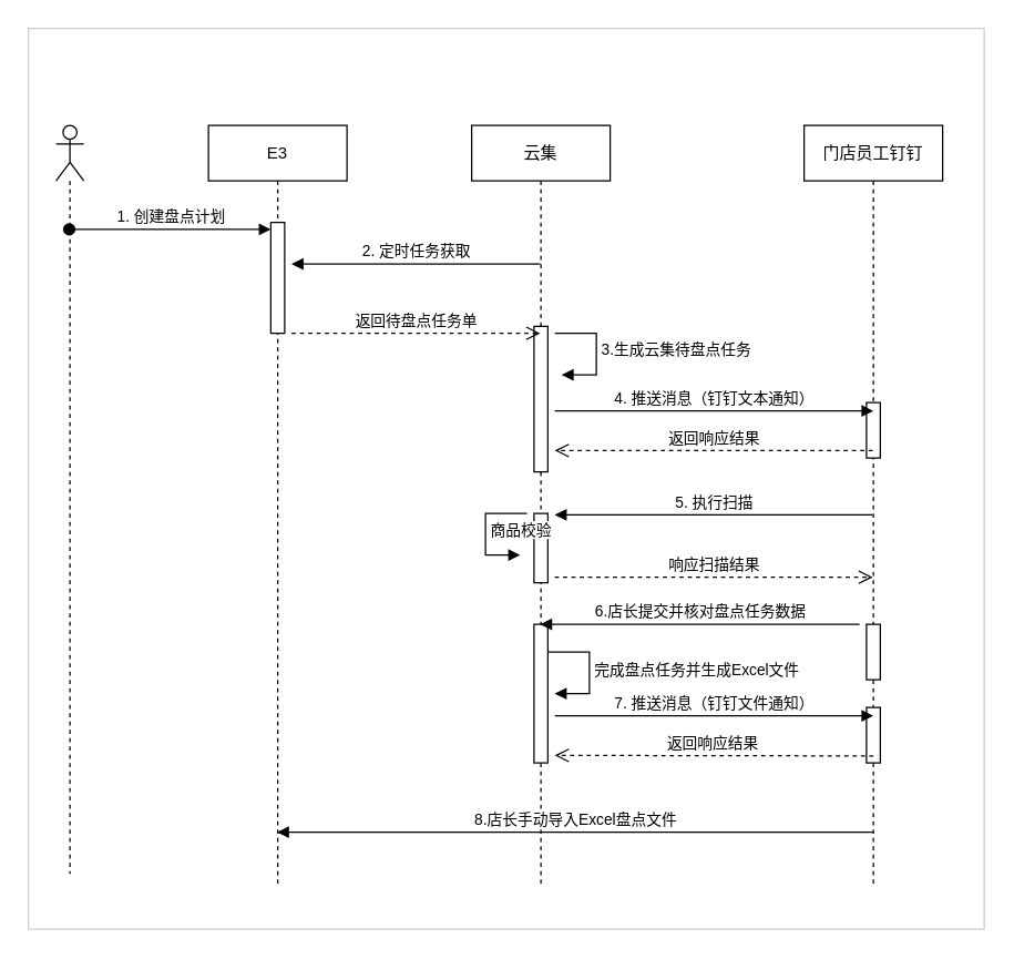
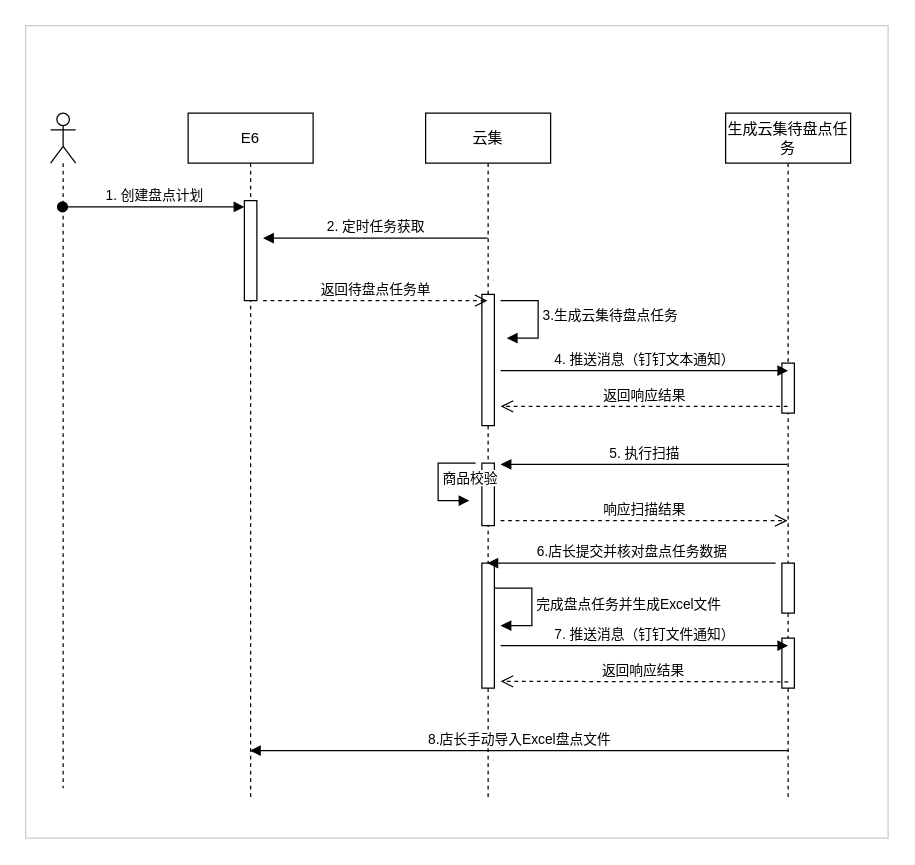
  <mxCell id="0" />
  <mxCell id="1" parent="0" />
  <mxCell id="2" value="" style="rounded=0;whiteSpace=wrap;html=1;strokeColor=#CCCCCC;" vertex="1" parent="1"><mxGeometry width="690" height="650" as="geometry" x="20" y="20" /></mxCell>
- <mxCell id="3" value="E3" style="shape=umlLifeline;perimeter=lifelinePerimeter;whiteSpace=wrap;html=1;container=1;dropTarget=0;collapsible=0;recursiveResize=0;outlineConnect=0;portConstraint=eastwest;newEdgeStyle={&quot;curved&quot;:0,&quot;rounded&quot;:0};" vertex="1" parent="1"><mxGeometry x="150" y="90" width="100" height="550" as="geometry" /></mxCell>
+ <mxCell id="3" value="E6" style="shape=umlLifeline;perimeter=lifelinePerimeter;whiteSpace=wrap;html=1;container=1;dropTarget=0;collapsible=0;recursiveResize=0;outlineConnect=0;portConstraint=eastwest;newEdgeStyle={&quot;curved&quot;:0,&quot;rounded&quot;:0};" vertex="1" parent="1"><mxGeometry x="150" y="90" width="100" height="550" as="geometry" /></mxCell>
  <mxCell id="4" value="" style="html=1;points=[[0,0,0,0,5],[0,1,0,0,-5],[1,0,0,0,5],[1,1,0,0,-5]];perimeter=orthogonalPerimeter;outlineConnect=0;targetShapes=umlLifeline;portConstraint=eastwest;newEdgeStyle={&quot;curved&quot;:0,&quot;rounded&quot;:0};" vertex="1" parent="3"><mxGeometry x="45" y="70" width="10" height="80" as="geometry" /></mxCell>
  <mxCell id="5" value="云集" style="shape=umlLifeline;perimeter=lifelinePerimeter;whiteSpace=wrap;html=1;container=1;dropTarget=0;collapsible=0;recursiveResize=0;outlineConnect=0;portConstraint=eastwest;newEdgeStyle={&quot;curved&quot;:0,&quot;rounded&quot;:0};" vertex="1" parent="1"><mxGeometry x="340" y="90" width="100" height="550" as="geometry" /></mxCell>
  <mxCell id="6" value="" style="html=1;points=[[0,0,0,0,5],[0,1,0,0,-5],[1,0,0,0,5],[1,1,0,0,-5]];perimeter=orthogonalPerimeter;outlineConnect=0;targetShapes=umlLifeline;portConstraint=eastwest;newEdgeStyle={&quot;curved&quot;:0,&quot;rounded&quot;:0};" vertex="1" parent="5"><mxGeometry x="45" y="145" width="10" height="105" as="geometry" /></mxCell>
  <mxCell id="7" value="" style="html=1;points=[[0,0,0,0,5],[0,1,0,0,-5],[1,0,0,0,5],[1,1,0,0,-5]];perimeter=orthogonalPerimeter;outlineConnect=0;targetShapes=umlLifeline;portConstraint=eastwest;newEdgeStyle={&quot;curved&quot;:0,&quot;rounded&quot;:0};" vertex="1" parent="5"><mxGeometry x="45" y="280" width="10" height="50" as="geometry" /></mxCell>
  <mxCell id="8" value="5. 执行扫描" style="html=1;verticalAlign=bottom;endArrow=block;curved=0;rounded=0;entryX=1;entryY=0;entryDx=0;entryDy=5;" edge="1" parent="5" source="17"><mxGeometry x="0.001" relative="1" as="geometry"><mxPoint x="240" y="281" as="sourcePoint" /><mxPoint x="60" y="281" as="targetPoint" /><mxPoint as="offset" /></mxGeometry></mxCell>
  <mxCell id="9" value="响应扫描结果" style="html=1;verticalAlign=bottom;endArrow=open;dashed=1;endSize=8;curved=0;rounded=0;exitX=1;exitY=1;exitDx=0;exitDy=-5;" edge="1" parent="5"><mxGeometry relative="1" as="geometry"><mxPoint x="289.5" y="326" as="targetPoint" /><mxPoint x="60" y="326" as="sourcePoint" /></mxGeometry></mxCell>
  <mxCell id="10" value="" style="html=1;points=[[0,0,0,0,5],[0,1,0,0,-5],[1,0,0,0,5],[1,1,0,0,-5]];perimeter=orthogonalPerimeter;outlineConnect=0;targetShapes=umlLifeline;portConstraint=eastwest;newEdgeStyle={&quot;curved&quot;:0,&quot;rounded&quot;:0};" vertex="1" parent="5"><mxGeometry x="45" y="360" width="10" height="100" as="geometry" /></mxCell>
  <mxCell id="11" value="完成盘点任务并生成Excel文件" style="html=1;align=left;spacingLeft=2;endArrow=block;rounded=0;edgeStyle=orthogonalEdgeStyle;curved=0;rounded=0;" edge="1" parent="5"><mxGeometry relative="1" as="geometry"><mxPoint x="55" y="380" as="sourcePoint" /><Array as="points"><mxPoint x="85" y="410" /></Array><mxPoint x="60" y="410" as="targetPoint" /></mxGeometry></mxCell>
  <mxCell id="12" value="" style="shape=umlLifeline;perimeter=lifelinePerimeter;whiteSpace=wrap;html=1;container=1;dropTarget=0;collapsible=0;recursiveResize=0;outlineConnect=0;portConstraint=eastwest;newEdgeStyle={&quot;curved&quot;:0,&quot;rounded&quot;:0};participant=umlActor;" vertex="1" parent="1"><mxGeometry x="40" y="90" width="20" height="540" as="geometry" /></mxCell>
  <mxCell id="13" value="1. 创建盘点计划" style="html=1;verticalAlign=bottom;startArrow=oval;endArrow=block;startSize=8;curved=0;rounded=0;entryX=0;entryY=0;entryDx=0;entryDy=5;" edge="1" parent="1" source="12" target="4"><mxGeometry relative="1" as="geometry"><mxPoint x="130" y="165" as="sourcePoint" /></mxGeometry></mxCell>
  <mxCell id="14" value="2. 定时任务获取" style="html=1;verticalAlign=bottom;endArrow=block;curved=0;rounded=0;entryX=1;entryY=0;entryDx=0;entryDy=5;" edge="1" parent="1" source="5"><mxGeometry x="-0.0" relative="1" as="geometry"><mxPoint x="280" y="190" as="sourcePoint" /><mxPoint x="210" y="190" as="targetPoint" /><mxPoint as="offset" /></mxGeometry></mxCell>
  <mxCell id="15" value="返回待盘点任务单" style="html=1;verticalAlign=bottom;endArrow=open;dashed=1;endSize=8;curved=0;rounded=0;exitX=1;exitY=1;exitDx=0;exitDy=-5;" edge="1" parent="1" target="5"><mxGeometry relative="1" as="geometry"><mxPoint x="280" y="240" as="targetPoint" /><mxPoint x="210" y="240" as="sourcePoint" /></mxGeometry></mxCell>
  <mxCell id="16" value="3.生成云集待盘点任务" style="html=1;align=left;spacingLeft=2;endArrow=block;rounded=0;edgeStyle=orthogonalEdgeStyle;curved=0;rounded=0;" edge="1" parent="1"><mxGeometry x="-0.006" relative="1" as="geometry"><mxPoint x="400" y="240" as="sourcePoint" /><Array as="points"><mxPoint x="430" y="270" /></Array><mxPoint x="405" y="270" as="targetPoint" /><mxPoint as="offset" /></mxGeometry></mxCell>
- <mxCell id="17" value="门店员工钉钉" style="shape=umlLifeline;perimeter=lifelinePerimeter;whiteSpace=wrap;html=1;container=1;dropTarget=0;collapsible=0;recursiveResize=0;outlineConnect=0;portConstraint=eastwest;newEdgeStyle={&quot;curved&quot;:0,&quot;rounded&quot;:0};" vertex="1" parent="1"><mxGeometry x="580" y="90" width="100" height="550" as="geometry" /></mxCell>
+ <mxCell id="17" value="生成云集待盘点任务" style="shape=umlLifeline;perimeter=lifelinePerimeter;whiteSpace=wrap;html=1;container=1;dropTarget=0;collapsible=0;recursiveResize=0;outlineConnect=0;portConstraint=eastwest;newEdgeStyle={&quot;curved&quot;:0,&quot;rounded&quot;:0};" vertex="1" parent="1"><mxGeometry x="580" y="90" width="100" height="550" as="geometry" /></mxCell>
  <mxCell id="18" value="" style="html=1;points=[[0,0,0,0,5],[0,1,0,0,-5],[1,0,0,0,5],[1,1,0,0,-5]];perimeter=orthogonalPerimeter;outlineConnect=0;targetShapes=umlLifeline;portConstraint=eastwest;newEdgeStyle={&quot;curved&quot;:0,&quot;rounded&quot;:0};" vertex="1" parent="17"><mxGeometry x="45" y="200" width="10" height="40" as="geometry" /></mxCell>
  <mxCell id="19" value="" style="html=1;points=[[0,0,0,0,5],[0,1,0,0,-5],[1,0,0,0,5],[1,1,0,0,-5]];perimeter=orthogonalPerimeter;outlineConnect=0;targetShapes=umlLifeline;portConstraint=eastwest;newEdgeStyle={&quot;curved&quot;:0,&quot;rounded&quot;:0};" vertex="1" parent="17"><mxGeometry x="45" y="360" width="10" height="40" as="geometry" /></mxCell>
  <mxCell id="20" value="" style="html=1;points=[[0,0,0,0,5],[0,1,0,0,-5],[1,0,0,0,5],[1,1,0,0,-5]];perimeter=orthogonalPerimeter;outlineConnect=0;targetShapes=umlLifeline;portConstraint=eastwest;newEdgeStyle={&quot;curved&quot;:0,&quot;rounded&quot;:0};" vertex="1" parent="17"><mxGeometry x="45" y="420" width="10" height="40" as="geometry" /></mxCell>
  <mxCell id="21" value="7. 推送消息（钉钉文件通知）" style="html=1;verticalAlign=bottom;endArrow=block;curved=0;rounded=0;" edge="1" parent="17"><mxGeometry x="-0.002" relative="1" as="geometry"><mxPoint x="-180" y="426" as="sourcePoint" /><mxPoint x="50" y="426" as="targetPoint" /><mxPoint as="offset" /></mxGeometry></mxCell>
  <mxCell id="22" value="返回响应结果" style="html=1;verticalAlign=bottom;endArrow=open;dashed=1;endSize=8;curved=0;rounded=0;" edge="1" parent="17"><mxGeometry x="0.005" relative="1" as="geometry"><mxPoint x="-180" y="454.58" as="targetPoint" /><mxPoint x="50" y="455" as="sourcePoint" /><mxPoint as="offset" /></mxGeometry></mxCell>
  <mxCell id="23" value="4. 推送消息（钉钉文本通知）" style="html=1;verticalAlign=bottom;endArrow=block;curved=0;rounded=0;" edge="1" parent="1"><mxGeometry relative="1" as="geometry"><mxPoint x="400" y="296" as="sourcePoint" /><mxPoint x="630" y="296" as="targetPoint" /></mxGeometry></mxCell>
  <mxCell id="24" value="返回响应结果" style="html=1;verticalAlign=bottom;endArrow=open;dashed=1;endSize=8;curved=0;rounded=0;" edge="1" parent="1" source="17"><mxGeometry x="0.005" relative="1" as="geometry"><mxPoint x="400" y="324.58" as="targetPoint" /><mxPoint x="470" y="324.58" as="sourcePoint" /><mxPoint as="offset" /></mxGeometry></mxCell>
  <mxCell id="25" value="商品校验" style="html=1;align=left;spacingLeft=2;endArrow=block;rounded=0;edgeStyle=orthogonalEdgeStyle;curved=0;rounded=0;" edge="1" parent="1"><mxGeometry relative="1" as="geometry"><mxPoint x="379.999" y="370" as="sourcePoint" /><Array as="points"><mxPoint x="349.999" y="400" /></Array><mxPoint x="374.999" y="400" as="targetPoint" /></mxGeometry></mxCell>
  <mxCell id="26" value="6.店长提交并核对盘点任务数据" style="html=1;verticalAlign=bottom;endArrow=block;curved=0;rounded=0;" edge="1" parent="1" target="5"><mxGeometry x="-0.0" relative="1" as="geometry"><mxPoint x="620" y="450" as="sourcePoint" /><mxPoint x="440" y="450" as="targetPoint" /><mxPoint as="offset" /></mxGeometry></mxCell>
  <mxCell id="27" value="8.店长手动导入Excel盘点文件" style="html=1;verticalAlign=bottom;endArrow=block;curved=0;rounded=0;" edge="1" parent="1" target="3"><mxGeometry x="-0.0" relative="1" as="geometry"><mxPoint x="630" y="600" as="sourcePoint" /><mxPoint x="450" y="600" as="targetPoint" /><mxPoint as="offset" /></mxGeometry></mxCell>
